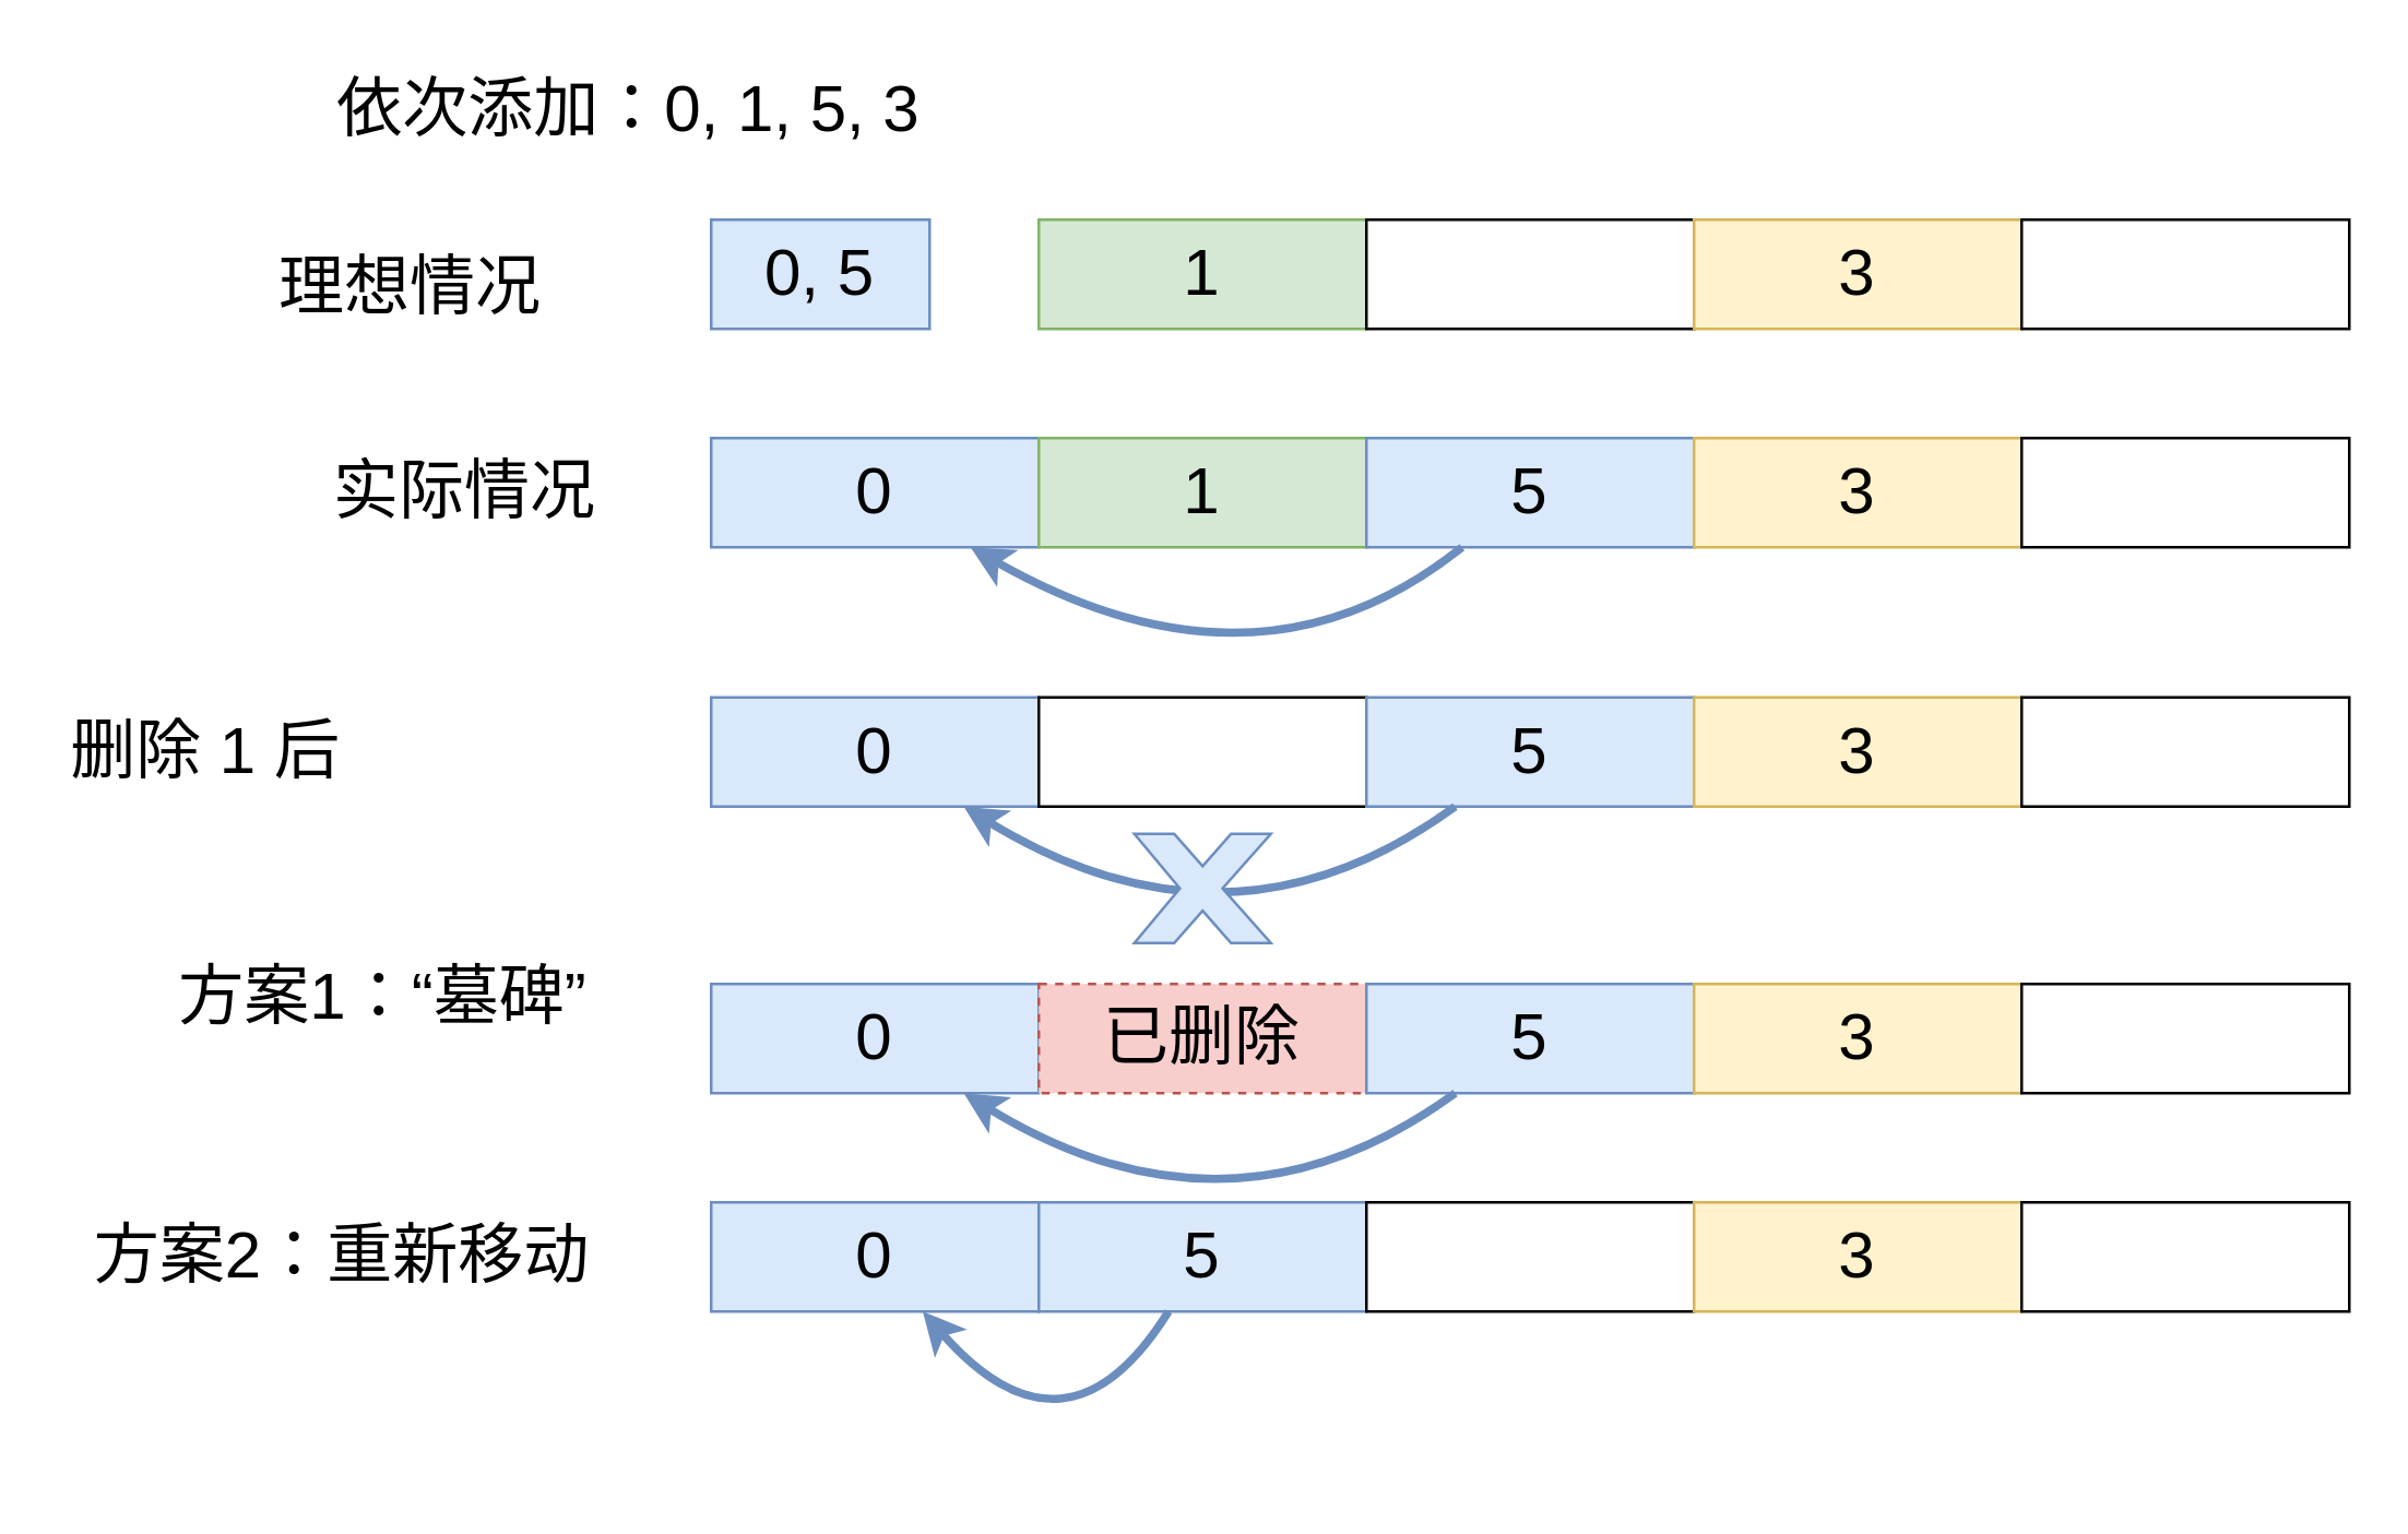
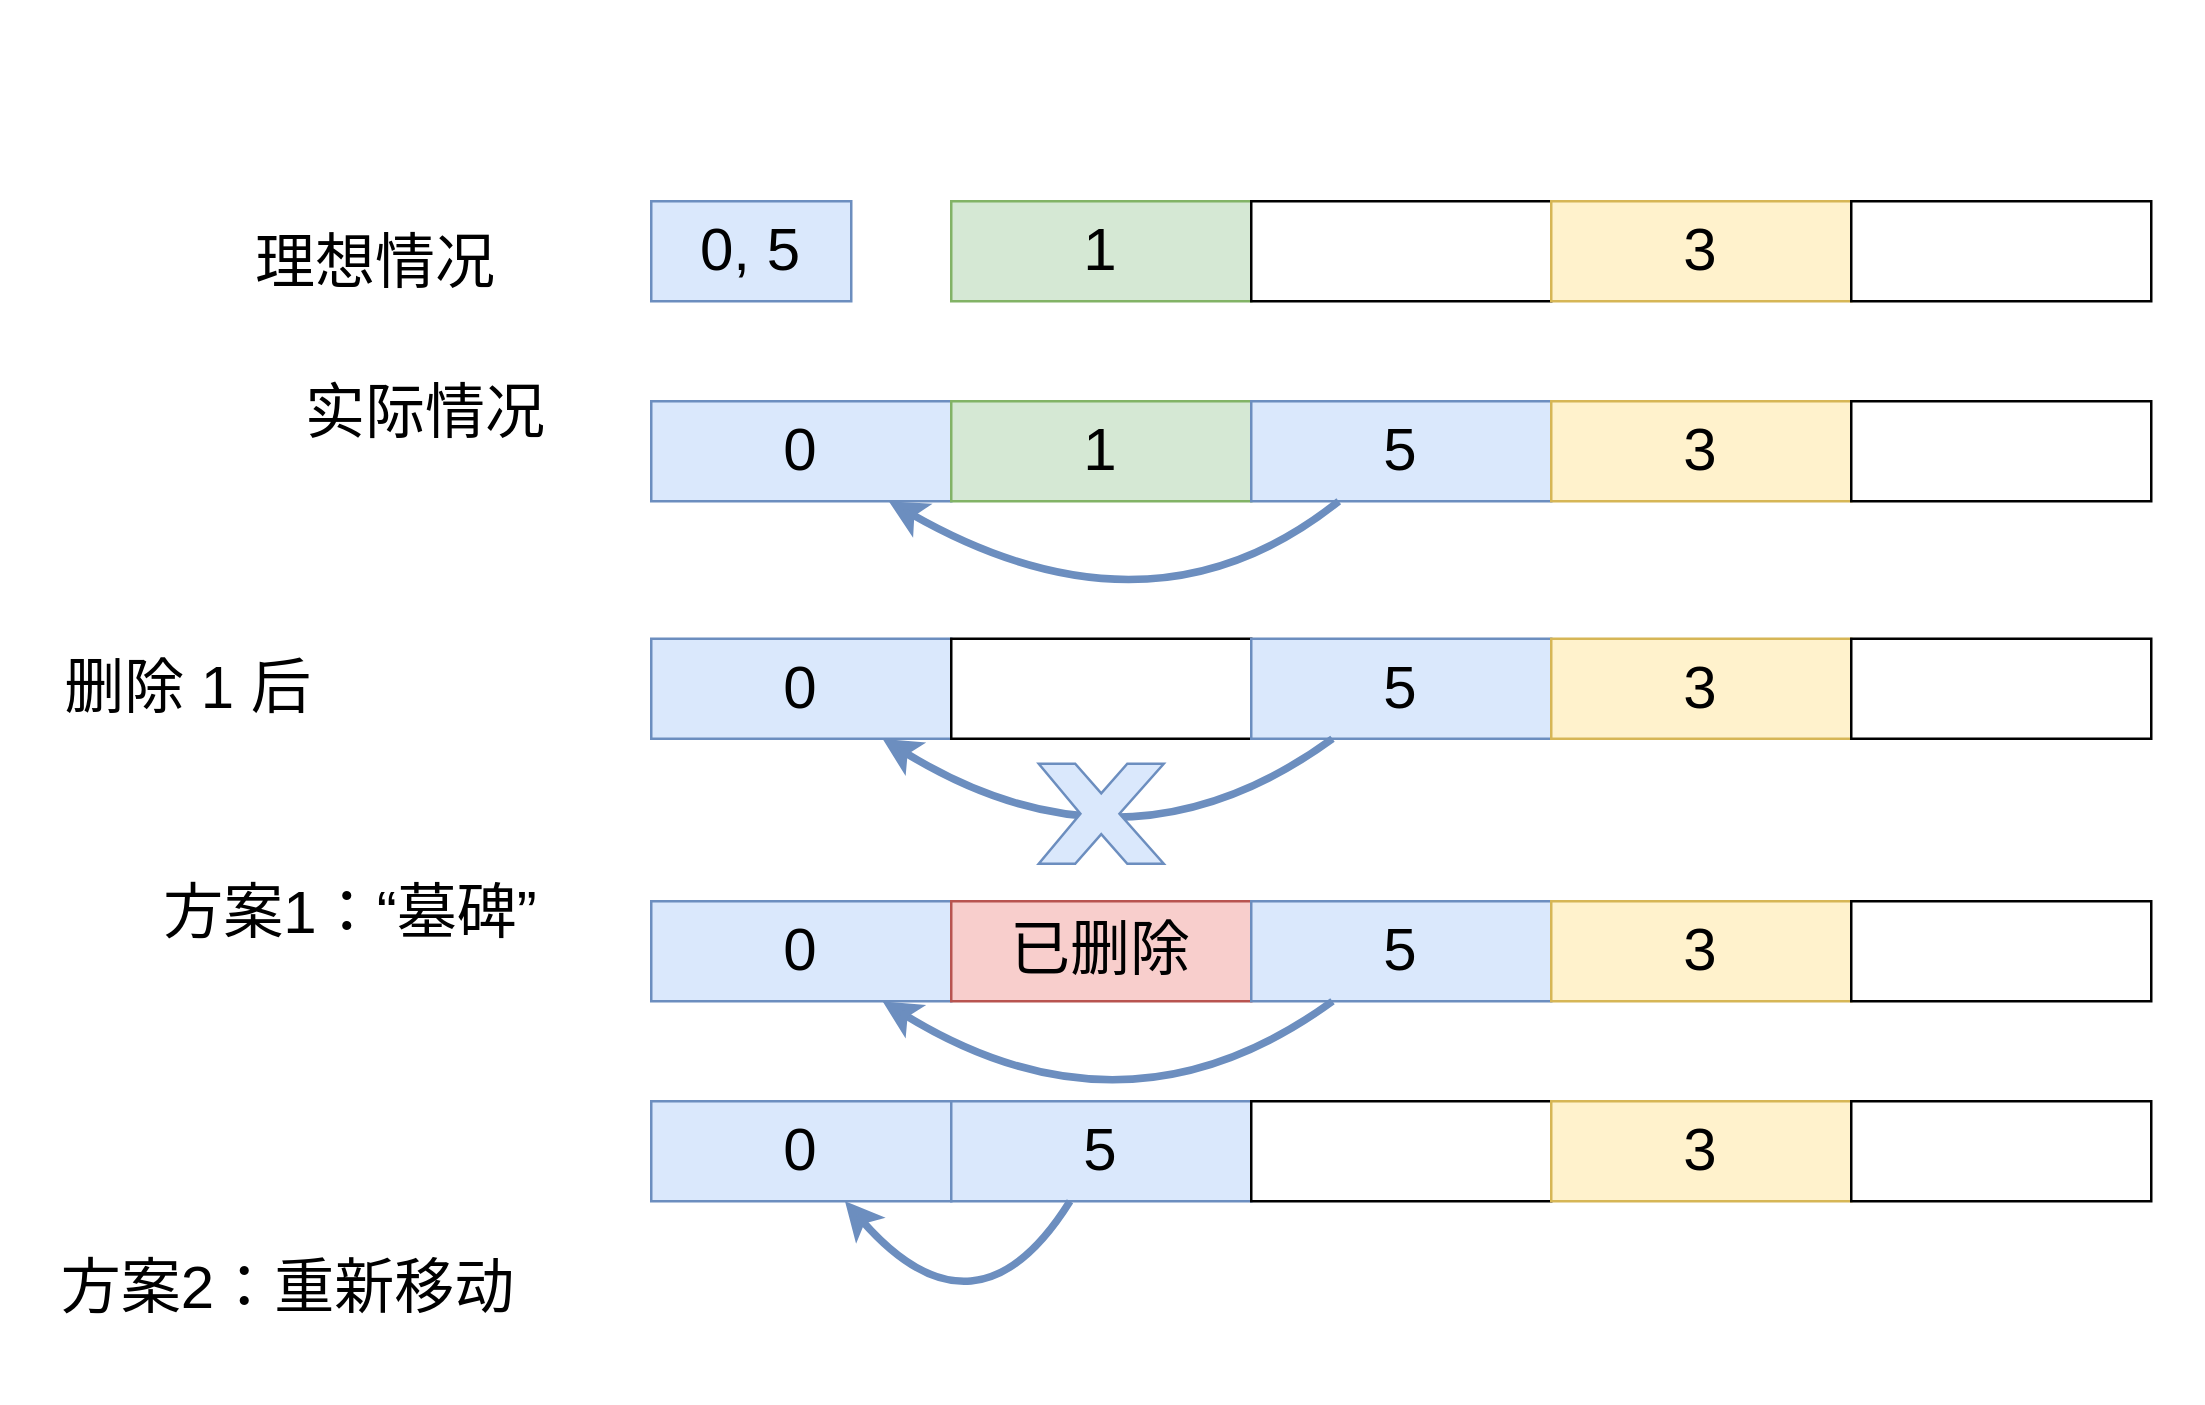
  <mxCell id="0" />
  <mxCell id="1" parent="0" />
  <mxCell id="2" value="0, 5" style="rounded=0;whiteSpace=wrap;html=1;fontSize=24;fillColor=#dae8fc;strokeColor=#6c8ebf;" parent="1" vertex="1"><mxGeometry x="260" y="80" width="80" height="40" as="geometry" /></mxCell>
  <mxCell id="3" value="1" style="rounded=0;whiteSpace=wrap;html=1;fontSize=24;fillColor=#d5e8d4;strokeColor=#82b366;" parent="1" vertex="1"><mxGeometry x="380" y="80" width="120" height="40" as="geometry" /></mxCell>
  <mxCell id="4" value="" style="rounded=0;whiteSpace=wrap;html=1;fontSize=24;" parent="1" vertex="1"><mxGeometry x="500" y="80" width="120" height="40" as="geometry" /></mxCell>
  <mxCell id="5" value="3" style="rounded=0;whiteSpace=wrap;html=1;fontSize=24;fillColor=#fff2cc;strokeColor=#d6b656;" parent="1" vertex="1"><mxGeometry x="620" y="80" width="120" height="40" as="geometry" /></mxCell>
  <mxCell id="6" value="" style="rounded=0;whiteSpace=wrap;html=1;fontSize=24;" parent="1" vertex="1"><mxGeometry x="740" y="80" width="120" height="40" as="geometry" /></mxCell>
  <mxCell id="7" value="0" style="rounded=0;whiteSpace=wrap;html=1;fontSize=24;fillColor=#dae8fc;strokeColor=#6c8ebf;" parent="1" vertex="1"><mxGeometry x="260" y="160" width="120" height="40" as="geometry" /></mxCell>
  <mxCell id="8" value="1" style="rounded=0;whiteSpace=wrap;html=1;fontSize=24;fillColor=#d5e8d4;strokeColor=#82b366;" parent="1" vertex="1"><mxGeometry x="380" y="160" width="120" height="40" as="geometry" /></mxCell>
  <mxCell id="9" value="5" style="rounded=0;whiteSpace=wrap;html=1;fontSize=24;fillColor=#dae8fc;strokeColor=#6c8ebf;" parent="1" vertex="1"><mxGeometry x="500" y="160" width="120" height="40" as="geometry" /></mxCell>
  <mxCell id="10" value="3" style="rounded=0;whiteSpace=wrap;html=1;fontSize=24;fillColor=#fff2cc;strokeColor=#d6b656;" parent="1" vertex="1"><mxGeometry x="620" y="160" width="120" height="40" as="geometry" /></mxCell>
  <mxCell id="11" value="" style="rounded=0;whiteSpace=wrap;html=1;fontSize=24;" parent="1" vertex="1"><mxGeometry x="740" y="160" width="120" height="40" as="geometry" /></mxCell>
  <mxCell id="12" value="理想情况" style="text;html=1;strokeColor=none;fillColor=none;align=center;verticalAlign=middle;whiteSpace=wrap;rounded=0;fontSize=24;" parent="1" vertex="1"><mxGeometry x="100" y="85" width="100" height="40" as="geometry" /></mxCell>
- <mxCell id="13" value="实际情况" style="text;html=1;strokeColor=none;fillColor=none;align=center;verticalAlign=middle;whiteSpace=wrap;rounded=0;fontSize=24;" parent="1" vertex="1"><mxGeometry x="120" y="160" width="100" height="40" as="geometry" /></mxCell>
- <mxCell id="14" value="依次添加：0, 1, 5, 3" style="text;html=1;strokeColor=none;fillColor=none;align=center;verticalAlign=middle;whiteSpace=wrap;rounded=0;fontSize=24;" parent="1" vertex="1"><mxGeometry x="120" y="20" width="220" height="40" as="geometry" /></mxCell>
+ <mxCell id="13" value="实际情况" style="text;html=1;strokeColor=none;fillColor=none;align=center;verticalAlign=middle;whiteSpace=wrap;rounded=0;fontSize=24;" parent="1" vertex="1"><mxGeometry x="120" y="145" width="100" height="40" as="geometry" /></mxCell>
  <mxCell id="15" value="" style="curved=1;endArrow=classic;html=1;rounded=0;strokeWidth=3;fillColor=#dae8fc;strokeColor=#6c8ebf;" parent="1" source="9" target="7" edge="1"><mxGeometry width="50" height="50" relative="1" as="geometry"><mxPoint x="460" y="300" as="sourcePoint" /><mxPoint x="410" y="350" as="targetPoint" /><Array as="points"><mxPoint x="460" y="260" /></Array></mxGeometry></mxCell>
  <mxCell id="16" value="删除 1 后" style="text;html=1;strokeColor=none;fillColor=none;align=center;verticalAlign=middle;whiteSpace=wrap;rounded=0;fontSize=24;" parent="1" vertex="1"><mxGeometry x="20" y="255" width="110" height="40" as="geometry" /></mxCell>
  <mxCell id="17" value="0" style="rounded=0;whiteSpace=wrap;html=1;fontSize=24;fillColor=#dae8fc;strokeColor=#6c8ebf;" parent="1" vertex="1"><mxGeometry x="260" y="255" width="120" height="40" as="geometry" /></mxCell>
  <mxCell id="18" value="" style="rounded=0;whiteSpace=wrap;html=1;fontSize=24;" parent="1" vertex="1"><mxGeometry x="380" y="255" width="120" height="40" as="geometry" /></mxCell>
  <mxCell id="19" value="5" style="rounded=0;whiteSpace=wrap;html=1;fontSize=24;fillColor=#dae8fc;strokeColor=#6c8ebf;" parent="1" vertex="1"><mxGeometry x="500" y="255" width="120" height="40" as="geometry" /></mxCell>
  <mxCell id="20" value="3" style="rounded=0;whiteSpace=wrap;html=1;fontSize=24;fillColor=#fff2cc;strokeColor=#d6b656;" parent="1" vertex="1"><mxGeometry x="620" y="255" width="120" height="40" as="geometry" /></mxCell>
  <mxCell id="21" value="" style="rounded=0;whiteSpace=wrap;html=1;fontSize=24;" parent="1" vertex="1"><mxGeometry x="740" y="255" width="120" height="40" as="geometry" /></mxCell>
  <mxCell id="22" value="" style="curved=1;endArrow=classic;html=1;rounded=0;strokeWidth=3;fillColor=#dae8fc;strokeColor=#6c8ebf;" parent="1" source="19" target="17" edge="1"><mxGeometry width="50" height="50" relative="1" as="geometry"><mxPoint x="460" y="315" as="sourcePoint" /><mxPoint x="410" y="365" as="targetPoint" /><Array as="points"><mxPoint x="450" y="355" /></Array></mxGeometry></mxCell>
  <mxCell id="23" value="" style="verticalLabelPosition=bottom;verticalAlign=top;html=1;shape=mxgraph.basic.x;fillColor=#dae8fc;strokeColor=#6c8ebf;" parent="1" vertex="1"><mxGeometry x="415" y="305" width="50" height="40" as="geometry" /></mxCell>
  <mxCell id="24" value="方案1：“墓碑”" style="text;html=1;strokeColor=none;fillColor=none;align=center;verticalAlign=middle;whiteSpace=wrap;rounded=0;fontSize=24;" parent="1" vertex="1"><mxGeometry x="60" y="345" width="160" height="40" as="geometry" /></mxCell>
  <mxCell id="25" value="0" style="rounded=0;whiteSpace=wrap;html=1;fontSize=24;fillColor=#dae8fc;strokeColor=#6c8ebf;" parent="1" vertex="1"><mxGeometry x="260" y="360" width="120" height="40" as="geometry" /></mxCell>
- <mxCell id="26" value="已删除" style="rounded=0;whiteSpace=wrap;html=1;fontSize=24;fillColor=#f8cecc;strokeColor=#b85450;dashed=1;" parent="1" vertex="1"><mxGeometry x="380" y="360" width="120" height="40" as="geometry" /></mxCell>
+ <mxCell id="26" value="已删除" style="rounded=0;whiteSpace=wrap;html=1;fontSize=24;fillColor=#f8cecc;strokeColor=#b85450;" parent="1" vertex="1"><mxGeometry x="380" y="360" width="120" height="40" as="geometry" /></mxCell>
  <mxCell id="27" value="5" style="rounded=0;whiteSpace=wrap;html=1;fontSize=24;fillColor=#dae8fc;strokeColor=#6c8ebf;" parent="1" vertex="1"><mxGeometry x="500" y="360" width="120" height="40" as="geometry" /></mxCell>
  <mxCell id="28" value="3" style="rounded=0;whiteSpace=wrap;html=1;fontSize=24;fillColor=#fff2cc;strokeColor=#d6b656;" parent="1" vertex="1"><mxGeometry x="620" y="360" width="120" height="40" as="geometry" /></mxCell>
  <mxCell id="29" value="" style="rounded=0;whiteSpace=wrap;html=1;fontSize=24;" parent="1" vertex="1"><mxGeometry x="740" y="360" width="120" height="40" as="geometry" /></mxCell>
  <mxCell id="30" value="" style="curved=1;endArrow=classic;html=1;rounded=0;strokeWidth=3;fillColor=#dae8fc;strokeColor=#6c8ebf;" parent="1" source="27" target="25" edge="1"><mxGeometry width="50" height="50" relative="1" as="geometry"><mxPoint x="460" y="420" as="sourcePoint" /><mxPoint x="410" y="470" as="targetPoint" /><Array as="points"><mxPoint x="450" y="460" /></Array></mxGeometry></mxCell>
- <mxCell id="31" value="方案2：重新移动" style="text;html=1;strokeColor=none;fillColor=none;align=center;verticalAlign=middle;whiteSpace=wrap;rounded=0;fontSize=24;" parent="1" vertex="1"><mxGeometry x="30" y="440" width="190" height="40" as="geometry" /></mxCell>
+ <mxCell id="31" value="方案2：重新移动" style="text;html=1;strokeColor=none;fillColor=none;align=center;verticalAlign=middle;whiteSpace=wrap;rounded=0;fontSize=24;" parent="1" vertex="1"><mxGeometry x="20" y="495" width="190" height="40" as="geometry" /></mxCell>
  <mxCell id="32" value="0" style="rounded=0;whiteSpace=wrap;html=1;fontSize=24;fillColor=#dae8fc;strokeColor=#6c8ebf;" parent="1" vertex="1"><mxGeometry x="260" y="440" width="120" height="40" as="geometry" /></mxCell>
  <mxCell id="33" value="5" style="rounded=0;whiteSpace=wrap;html=1;fontSize=24;fillColor=#dae8fc;strokeColor=#6c8ebf;" parent="1" vertex="1"><mxGeometry x="380" y="440" width="120" height="40" as="geometry" /></mxCell>
  <mxCell id="34" value="" style="rounded=0;whiteSpace=wrap;html=1;fontSize=24;" parent="1" vertex="1"><mxGeometry x="500" y="440" width="120" height="40" as="geometry" /></mxCell>
  <mxCell id="35" value="3" style="rounded=0;whiteSpace=wrap;html=1;fontSize=24;fillColor=#fff2cc;strokeColor=#d6b656;" parent="1" vertex="1"><mxGeometry x="620" y="440" width="120" height="40" as="geometry" /></mxCell>
  <mxCell id="36" value="" style="rounded=0;whiteSpace=wrap;html=1;fontSize=24;" parent="1" vertex="1"><mxGeometry x="740" y="440" width="120" height="40" as="geometry" /></mxCell>
  <mxCell id="37" value="" style="curved=1;endArrow=classic;html=1;rounded=0;strokeWidth=3;fillColor=#dae8fc;strokeColor=#6c8ebf;" parent="1" source="33" target="32" edge="1"><mxGeometry width="50" height="50" relative="1" as="geometry"><mxPoint x="460" y="500" as="sourcePoint" /><mxPoint x="410" y="550" as="targetPoint" /><Array as="points"><mxPoint x="390" y="540" /></Array></mxGeometry></mxCell>
